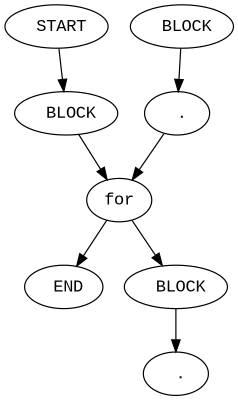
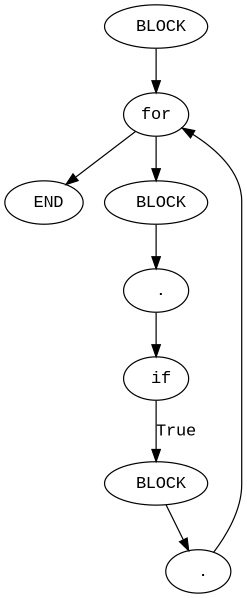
  digraph {
    fontname="Liberation Mono"
    node [fontname="Liberation Mono"]
    edge [color=black fontname="Liberation Mono"]
-   n1 [label=" START"]
    n2 [label=" BLOCK"]
    n3 [label=for]
    n4 [label=" END"]
    n5 [label=" BLOCK"]
    n6 [label=" ."]
+   n7 [label=" if"]
    n8 [label=" BLOCK"]
    n9 [label=" ."]
-   n1 -> n2
    n2 -> n3
    n3 -> n4
    n3 -> n5
    n5 -> n6
+   n6 -> n7
+   n7 -> n8 [label=True]
    n8 -> n9
    n9 -> n3
  }
